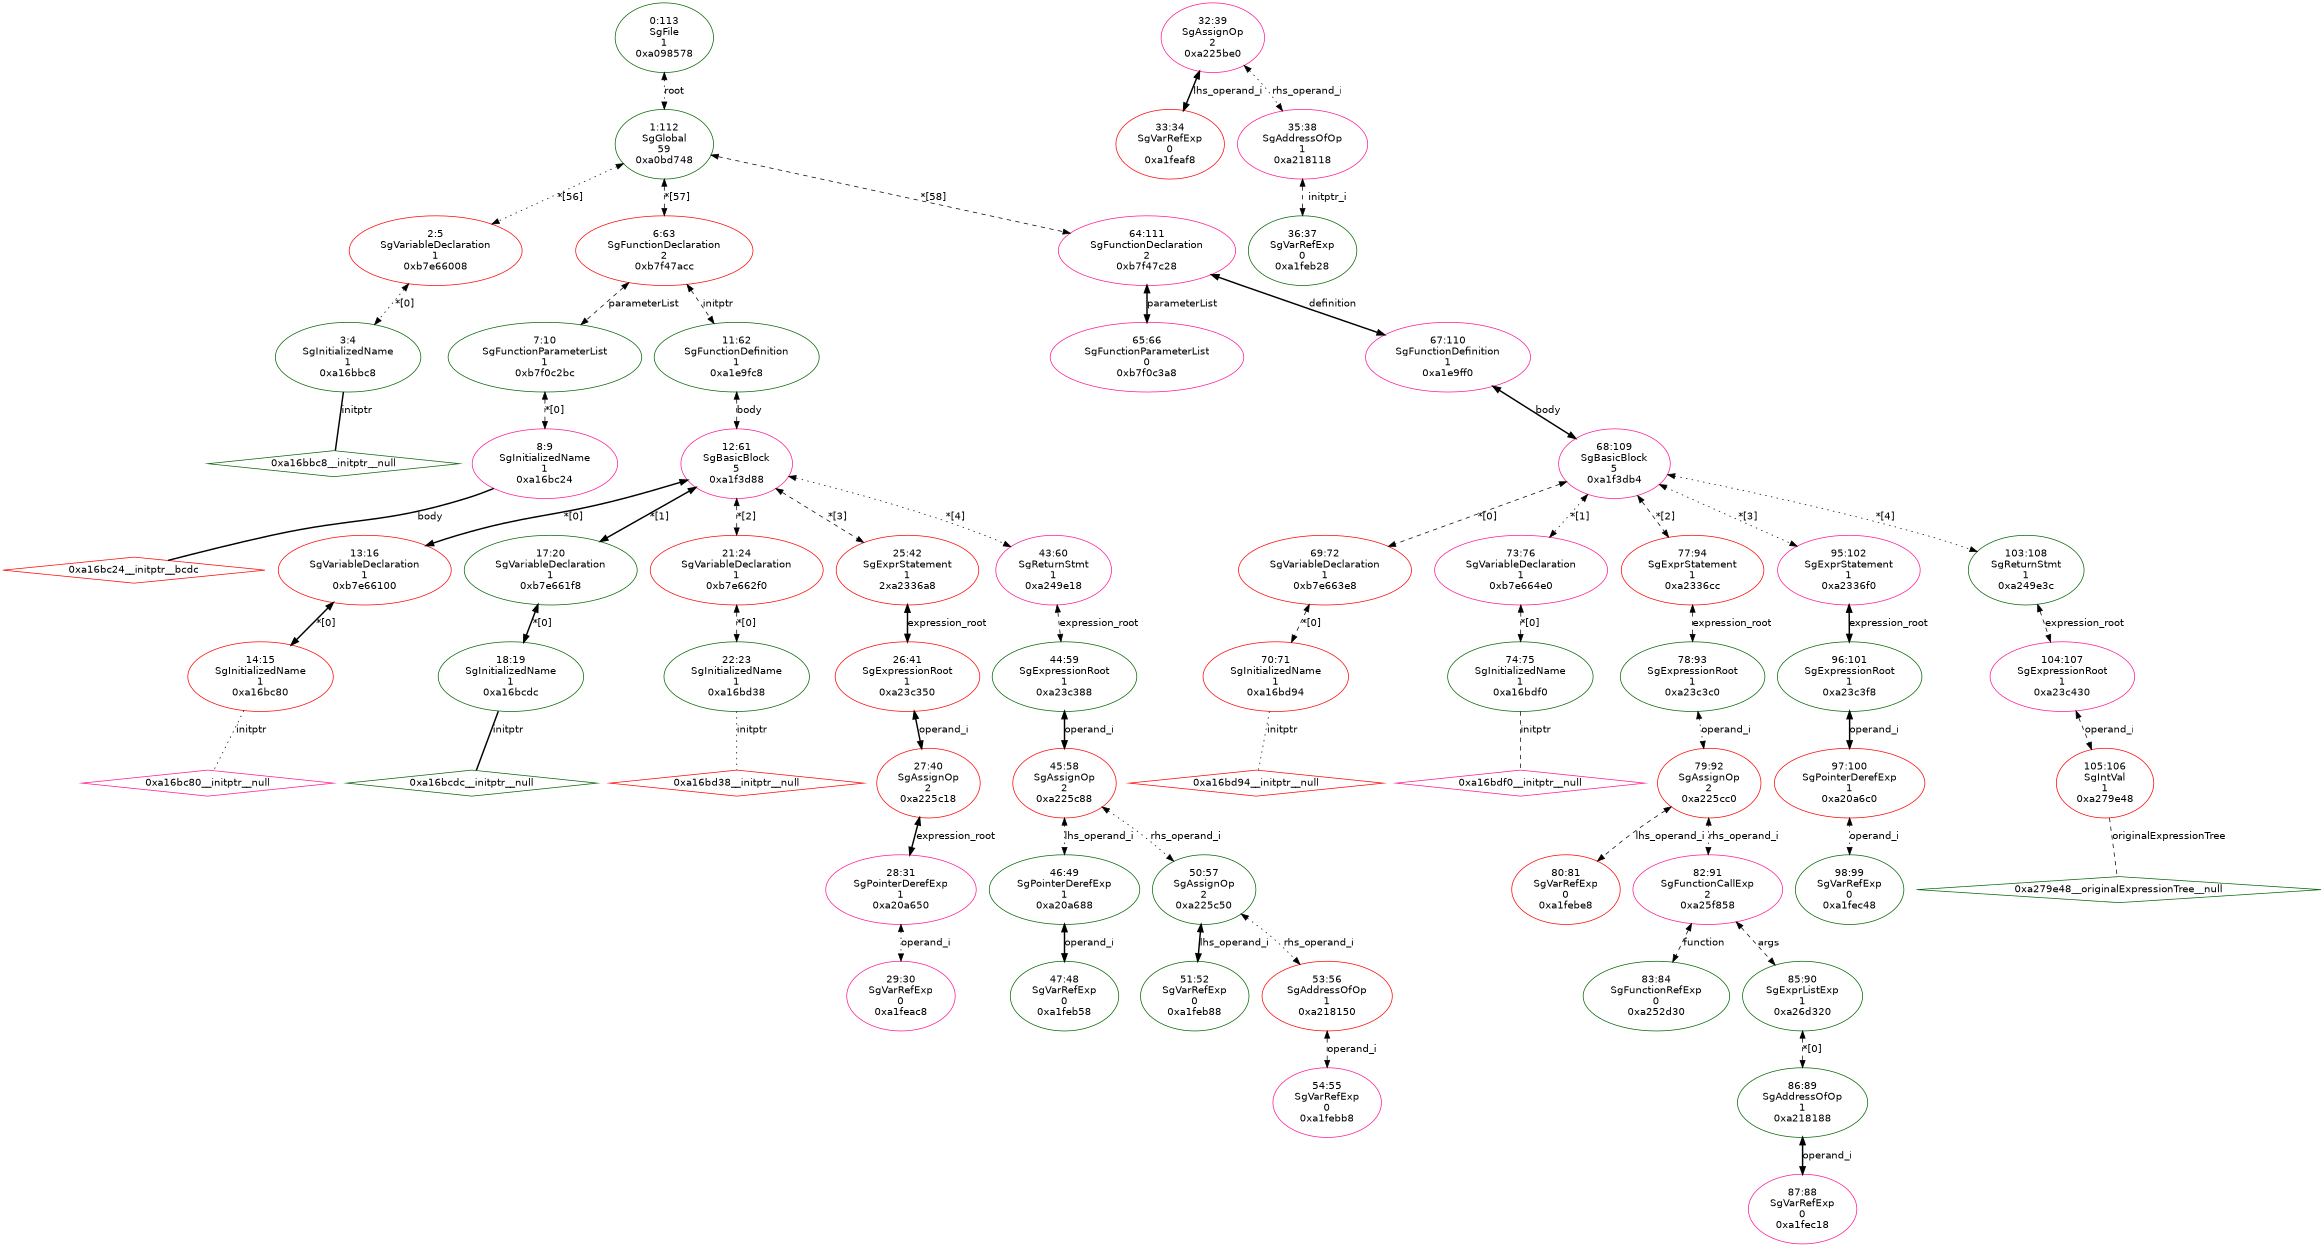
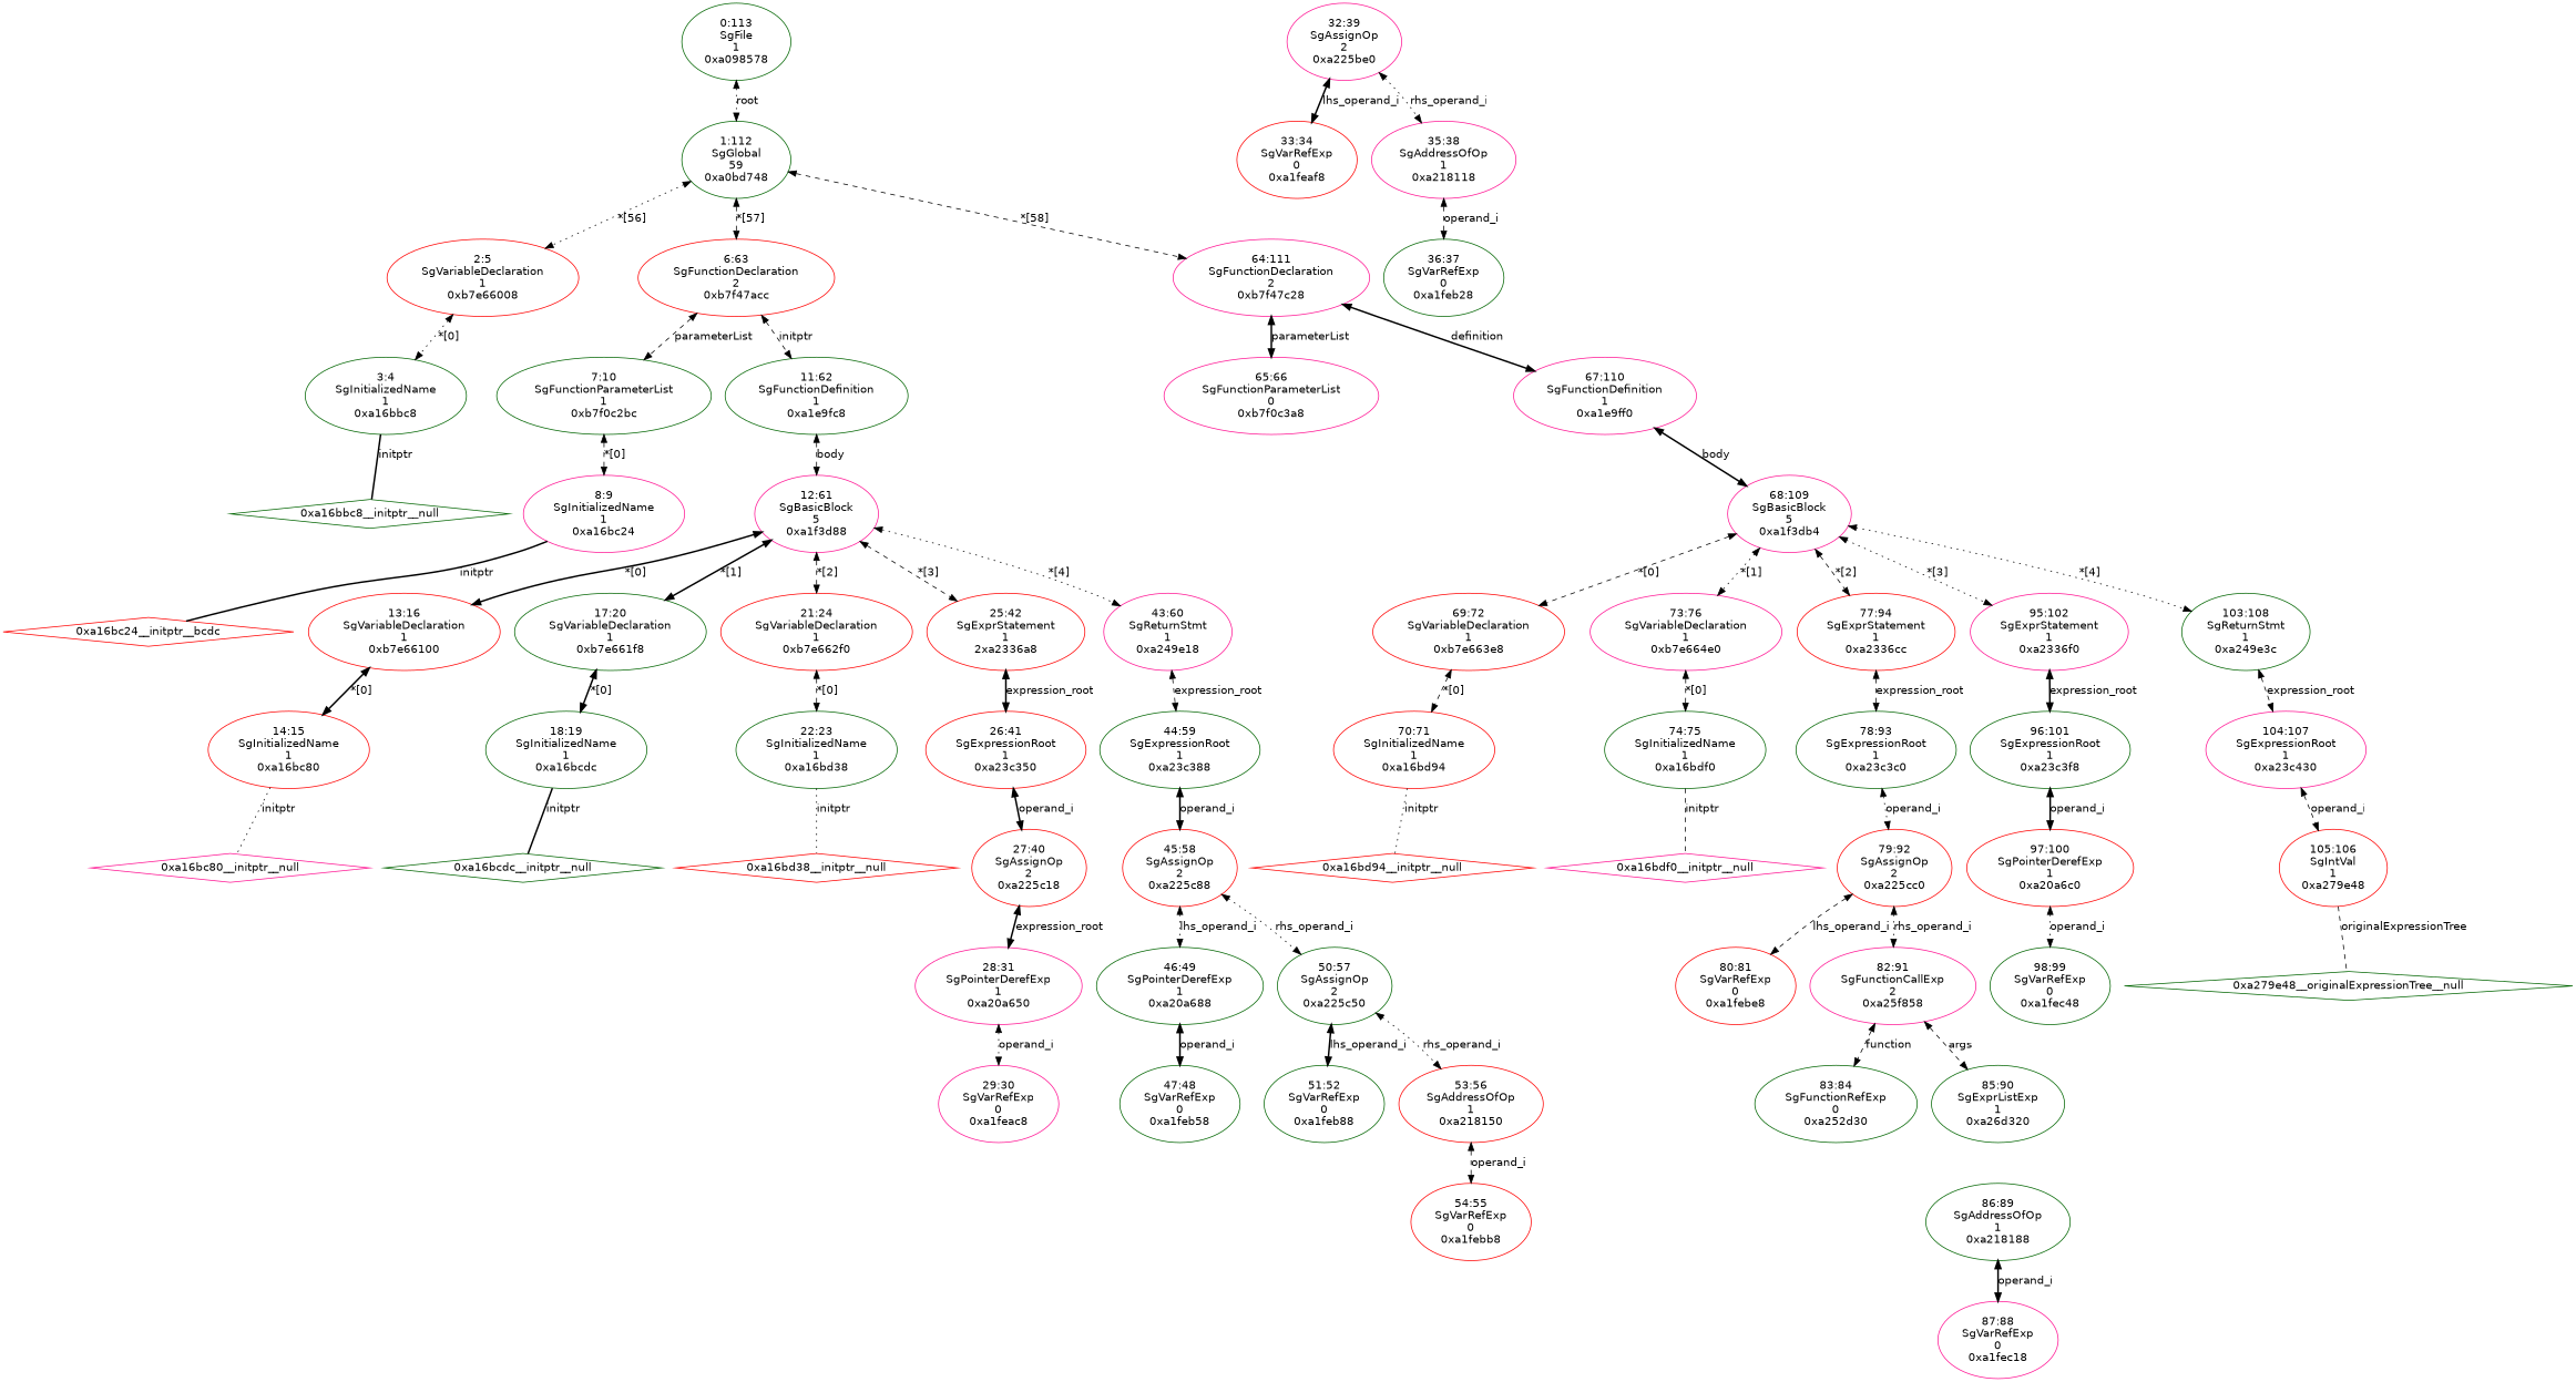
  digraph {
    fontname="DejaVu Sans"
    node [color=darkgreen fontname="DejaVu Sans"]
    edge [dir=both fontname="DejaVu Sans" style=dashed]
    n1 [label="3:4\nSgInitializedName\n1\n0xa16bbc8\n"]
    "0xa16bbc8__initptr__null" [shape=diamond]
    n3 [color=red label="2:5\nSgVariableDeclaration\n1\n0xb7e66008\n"]
    n4 [color=deeppink label="8:9\nSgInitializedName\n1\n0xa16bc24\n"]
    n5 [color=red label="0xa16bc24__initptr__bcdc" shape=diamond]
    n6 [label="7:10\nSgFunctionParameterList\n1\n0xb7f0c2bc\n"]
    n7 [color=red label="14:15\nSgInitializedName\n1\n0xa16bc80\n"]
    "0xa16bc80__initptr__null" [color=deeppink shape=diamond]
    n9 [color=red label="13:16\nSgVariableDeclaration\n1\n0xb7e66100\n"]
    n10 [label="18:19\nSgInitializedName\n1\n0xa16bcdc\n"]
    "0xa16bcdc__initptr__null" [shape=diamond]
    n12 [label="17:20\nSgVariableDeclaration\n1\n0xb7e661f8\n"]
    n13 [label="22:23\nSgInitializedName\n1\n0xa16bd38\n"]
    "0xa16bd38__initptr__null" [color=red shape=diamond]
    n15 [color=red label="21:24\nSgVariableDeclaration\n1\n0xb7e662f0\n"]
    n16 [color=deeppink label="29:30\nSgVarRefExp\n0\n0xa1feac8\n"]
    n17 [color=deeppink label="28:31\nSgPointerDerefExp\n1\n0xa20a650\n"]
    n18 [color=red label="33:34\nSgVarRefExp\n0\n0xa1feaf8\n"]
    n19 [label="36:37\nSgVarRefExp\n0\n0xa1feb28\n"]
    n20 [color=deeppink label="35:38\nSgAddressOfOp\n1\n0xa218118\n"]
    n21 [color=deeppink label="32:39\nSgAssignOp\n2\n0xa225be0\n"]
    n22 [color=red label="27:40\nSgAssignOp\n2\n0xa225c18\n"]
    n23 [color=red label="26:41\nSgExpressionRoot\n1\n0xa23c350\n"]
    n24 [color=red label="25:42\nSgExprStatement\n1\n2xa2336a8\n"]
    n25 [label="47:48\nSgVarRefExp\n0\n0xa1feb58\n"]
    n26 [label="46:49\nSgPointerDerefExp\n1\n0xa20a688\n"]
    n27 [label="51:52\nSgVarRefExp\n0\n0xa1feb88\n"]
-   n28 [color=deeppink label="54:55\nSgVarRefExp\n0\n0xa1febb8\n"]
+   n28 [color=red label="54:55\nSgVarRefExp\n0\n0xa1febb8\n"]
    n29 [color=red label="53:56\nSgAddressOfOp\n1\n0xa218150\n"]
    n30 [label="50:57\nSgAssignOp\n2\n0xa225c50\n"]
    n31 [color=red label="45:58\nSgAssignOp\n2\n0xa225c88\n"]
    n32 [label="44:59\nSgExpressionRoot\n1\n0xa23c388\n"]
    n33 [color=deeppink label="43:60\nSgReturnStmt\n1\n0xa249e18\n"]
    n34 [color=deeppink label="12:61\nSgBasicBlock\n5\n0xa1f3d88\n"]
    n35 [label="11:62\nSgFunctionDefinition\n1\n0xa1e9fc8\n"]
    n36 [color=red label="6:63\nSgFunctionDeclaration\n2\n0xb7f47acc\n"]
    n37 [color=deeppink label="65:66\nSgFunctionParameterList\n0\n0xb7f0c3a8\n"]
    n38 [color=red label="70:71\nSgInitializedName\n1\n0xa16bd94\n"]
    "0xa16bd94__initptr__null" [color=red shape=diamond]
    n40 [color=red label="69:72\nSgVariableDeclaration\n1\n0xb7e663e8\n"]
    n41 [label="74:75\nSgInitializedName\n1\n0xa16bdf0\n"]
    "0xa16bdf0__initptr__null" [color=deeppink shape=diamond]
    n43 [color=deeppink label="73:76\nSgVariableDeclaration\n1\n0xb7e664e0\n"]
    n44 [color=red label="80:81\nSgVarRefExp\n0\n0xa1febe8\n"]
    n45 [label="83:84\nSgFunctionRefExp\n0\n0xa252d30\n"]
    n46 [color=deeppink label="87:88\nSgVarRefExp\n0\n0xa1fec18\n"]
    n47 [label="86:89\nSgAddressOfOp\n1\n0xa218188\n"]
    n48 [label="85:90\nSgExprListExp\n1\n0xa26d320\n"]
    n49 [color=deeppink label="82:91\nSgFunctionCallExp\n2\n0xa25f858\n"]
    n50 [color=red label="79:92\nSgAssignOp\n2\n0xa225cc0\n"]
    n51 [label="78:93\nSgExpressionRoot\n1\n0xa23c3c0\n"]
    n52 [color=red label="77:94\nSgExprStatement\n1\n0xa2336cc\n"]
    n53 [label="98:99\nSgVarRefExp\n0\n0xa1fec48\n"]
    n54 [color=red label="97:100\nSgPointerDerefExp\n1\n0xa20a6c0\n"]
    n55 [label="96:101\nSgExpressionRoot\n1\n0xa23c3f8\n"]
    n56 [color=deeppink label="95:102\nSgExprStatement\n1\n0xa2336f0\n"]
    n57 [color=red label="105:106\nSgIntVal\n1\n0xa279e48\n"]
    "0xa279e48__originalExpressionTree__null" [shape=diamond]
    n59 [color=deeppink label="104:107\nSgExpressionRoot\n1\n0xa23c430\n"]
    n60 [label="103:108\nSgReturnStmt\n1\n0xa249e3c\n"]
    n61 [color=deeppink label="68:109\nSgBasicBlock\n5\n0xa1f3db4\n"]
    n62 [color=deeppink label="67:110\nSgFunctionDefinition\n1\n0xa1e9ff0\n"]
    n63 [color=deeppink label="64:111\nSgFunctionDeclaration\n2\n0xb7f47c28\n"]
    n64 [label="1:112\nSgGlobal\n59\n0xa0bd748\n"]
    n65 [label="0:113\nSgFile\n1\n0xa098578\n"]
    n1 -> "0xa16bbc8__initptr__null" [dir=none label=initptr style=bold]
    n3 -> n1 [label="*[0]" style=dotted]
-   n4 -> n5 [dir=none label=body style=bold]
+   n4 -> n5 [dir=none label=initptr style=bold]
    n6 -> n4 [label="*[0]"]
    n7 -> "0xa16bc80__initptr__null" [dir=none label=initptr style=dotted]
    n9 -> n7 [label="*[0]" style=bold]
    n10 -> "0xa16bcdc__initptr__null" [dir=none label=initptr style=bold]
    n12 -> n10 [label="*[0]" style=bold]
    n13 -> "0xa16bd38__initptr__null" [dir=none label=initptr style=dotted]
    n15 -> n13 [label="*[0]"]
    n17 -> n16 [label=operand_i style=dotted]
-   n20 -> n19 [label=initptr_i]
+   n20 -> n19 [label=operand_i]
    n21 -> n18 [label=lhs_operand_i style=bold]
    n21 -> n20 [label=rhs_operand_i style=dotted]
    n22 -> n17 [label=expression_root style=bold]
    n23 -> n22 [label=operand_i style=bold]
    n24 -> n23 [label=expression_root style=bold]
    n26 -> n25 [label=operand_i style=bold]
    n29 -> n28 [label=operand_i]
    n30 -> n27 [label=lhs_operand_i style=bold]
    n30 -> n29 [label=rhs_operand_i style=dotted]
    n31 -> n26 [label=lhs_operand_i style=dotted]
    n31 -> n30 [label=rhs_operand_i style=dotted]
    n32 -> n31 [label=operand_i style=bold]
    n33 -> n32 [label=expression_root]
    n34 -> n9 [label="*[0]" style=bold]
    n34 -> n12 [label="*[1]" style=bold]
    n34 -> n15 [label="*[2]"]
    n34 -> n24 [label="*[3]"]
    n34 -> n33 [label="*[4]" style=dotted]
    n35 -> n34 [label=body]
    n36 -> n6 [label=parameterList]
    n36 -> n35 [label=initptr]
    n38 -> "0xa16bd94__initptr__null" [dir=none label=initptr style=dotted]
    n40 -> n38 [label="*[0]"]
    n41 -> "0xa16bdf0__initptr__null" [dir=none label=initptr]
    n43 -> n41 [label="*[0]"]
    n47 -> n46 [label=operand_i style=bold]
-   n48 -> n47 [label="*[0]"]
    n49 -> n45 [label=function]
    n49 -> n48 [label=args]
    n50 -> n44 [label=lhs_operand_i]
    n50 -> n49 [label=rhs_operand_i style=dotted]
    n51 -> n50 [label=operand_i style=dotted]
    n52 -> n51 [label=expression_root]
    n54 -> n53 [label=operand_i style=dotted]
    n55 -> n54 [label=operand_i style=bold]
    n56 -> n55 [label=expression_root style=bold]
    n57 -> "0xa279e48__originalExpressionTree__null" [dir=none label=originalExpressionTree]
    n59 -> n57 [label=operand_i]
    n60 -> n59 [label=expression_root]
    n61 -> n40 [label="*[0]"]
    n61 -> n43 [label="*[1]" style=dotted]
    n61 -> n52 [label="*[2]"]
    n61 -> n56 [label="*[3]" style=dotted]
    n61 -> n60 [label="*[4]" style=dotted]
    n62 -> n61 [label=body style=bold]
    n63 -> n37 [label=parameterList style=bold]
    n63 -> n62 [label=definition style=bold]
    n64 -> n3 [label="*[56]" style=dotted]
    n64 -> n36 [label="*[57]"]
    n64 -> n63 [label="*[58]"]
    n65 -> n64 [label=root style=dotted]
  }
